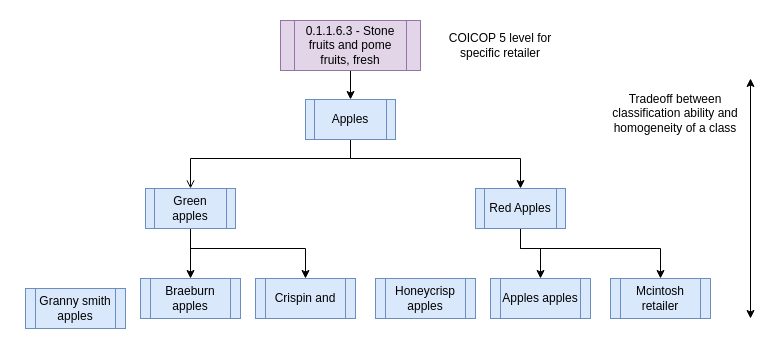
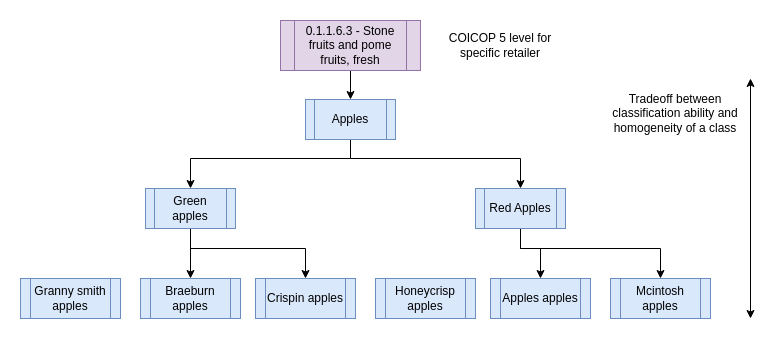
  <mxCell id="0" />
  <mxCell id="1" parent="0" />
- <mxCell id="2" style="edgeStyle=orthogonalEdgeStyle;rounded=0;orthogonalLoop=1;jettySize=auto;html=1;endArrow=open;" edge="1" parent="1" source="4" target="7"><mxGeometry relative="1" as="geometry"><Array as="points"><mxPoint x="350" y="158" /><mxPoint x="190" y="158" /></Array></mxGeometry></mxCell>
+ <mxCell id="2" style="edgeStyle=orthogonalEdgeStyle;rounded=0;orthogonalLoop=1;jettySize=auto;html=1;" edge="1" parent="1" source="4" target="7"><mxGeometry relative="1" as="geometry"><Array as="points"><mxPoint x="350" y="158" /><mxPoint x="190" y="158" /></Array></mxGeometry></mxCell>
  <mxCell id="3" style="edgeStyle=orthogonalEdgeStyle;rounded=0;orthogonalLoop=1;jettySize=auto;html=1;" edge="1" parent="1" source="4" target="10"><mxGeometry relative="1" as="geometry"><Array as="points"><mxPoint x="350" y="158" /><mxPoint x="520" y="158" /></Array></mxGeometry></mxCell>
  <mxCell id="4" value="Apples" style="shape=process;whiteSpace=wrap;html=1;backgroundOutline=1;fillColor=#dae8fc;strokeColor=#6c8ebf;fontColor=#000000;" vertex="1" parent="1"><mxGeometry x="305" y="99" width="90" height="40" as="geometry" /></mxCell>
  <mxCell id="5" style="edgeStyle=orthogonalEdgeStyle;rounded=0;orthogonalLoop=1;jettySize=auto;html=1;entryX=0.5;entryY=0;entryDx=0;entryDy=0;" edge="1" parent="1" source="7" target="12"><mxGeometry relative="1" as="geometry"><Array as="points"><mxPoint x="190" y="238" /><mxPoint x="190" y="238" /></Array></mxGeometry></mxCell>
  <mxCell id="6" style="edgeStyle=orthogonalEdgeStyle;rounded=0;orthogonalLoop=1;jettySize=auto;html=1;" edge="1" parent="1" source="7" target="13"><mxGeometry relative="1" as="geometry"><Array as="points"><mxPoint x="190" y="248" /><mxPoint x="305" y="248" /></Array></mxGeometry></mxCell>
  <mxCell id="7" value="Green apples" style="shape=process;whiteSpace=wrap;html=1;backgroundOutline=1;fillColor=#dae8fc;strokeColor=#6c8ebf;fontColor=#000000;" vertex="1" parent="1"><mxGeometry x="145" y="188" width="90" height="40" as="geometry" /></mxCell>
  <mxCell id="8" style="edgeStyle=orthogonalEdgeStyle;rounded=0;orthogonalLoop=1;jettySize=auto;html=1;entryX=0.5;entryY=0;entryDx=0;entryDy=0;" edge="1" parent="1" source="10" target="15"><mxGeometry relative="1" as="geometry"><Array as="points"><mxPoint x="520" y="248" /><mxPoint x="540" y="248" /></Array></mxGeometry></mxCell>
  <mxCell id="9" style="edgeStyle=orthogonalEdgeStyle;rounded=0;orthogonalLoop=1;jettySize=auto;html=1;" edge="1" parent="1" source="10" target="16"><mxGeometry relative="1" as="geometry"><Array as="points"><mxPoint x="520" y="248" /><mxPoint x="660" y="248" /></Array></mxGeometry></mxCell>
  <mxCell id="10" value="Red Apples" style="shape=process;whiteSpace=wrap;html=1;backgroundOutline=1;fillColor=#dae8fc;strokeColor=#6c8ebf;fontColor=#000000;" vertex="1" parent="1"><mxGeometry x="475" y="188" width="90" height="40" as="geometry" /></mxCell>
- <mxCell id="11" value="Granny smith apples" style="shape=process;whiteSpace=wrap;html=1;backgroundOutline=1;fillColor=#dae8fc;strokeColor=#6c8ebf;fontColor=#000000;" vertex="1" parent="1"><mxGeometry x="25" y="288" width="100" height="40" as="geometry" /></mxCell>
+ <mxCell id="11" value="Granny smith apples" style="shape=process;whiteSpace=wrap;html=1;backgroundOutline=1;fillColor=#dae8fc;strokeColor=#6c8ebf;fontColor=#000000;" vertex="1" parent="1"><mxGeometry x="20" y="278" width="100" height="40" as="geometry" /></mxCell>
  <mxCell id="12" value="Braeburn apples" style="shape=process;whiteSpace=wrap;html=1;backgroundOutline=1;fillColor=#dae8fc;strokeColor=#6c8ebf;fontColor=#000000;" vertex="1" parent="1"><mxGeometry x="140" y="278" width="100" height="40" as="geometry" /></mxCell>
- <mxCell id="13" value="Crispin and" style="shape=process;whiteSpace=wrap;html=1;backgroundOutline=1;fillColor=#dae8fc;strokeColor=#6c8ebf;fontColor=#000000;" vertex="1" parent="1"><mxGeometry x="255" y="278" width="100" height="40" as="geometry" /></mxCell>
+ <mxCell id="13" value="Crispin apples" style="shape=process;whiteSpace=wrap;html=1;backgroundOutline=1;fillColor=#dae8fc;strokeColor=#6c8ebf;fontColor=#000000;" vertex="1" parent="1"><mxGeometry x="255" y="278" width="100" height="40" as="geometry" /></mxCell>
  <mxCell id="14" value="Honeycrisp apples" style="shape=process;whiteSpace=wrap;html=1;backgroundOutline=1;fillColor=#dae8fc;strokeColor=#6c8ebf;fontColor=#000000;" vertex="1" parent="1"><mxGeometry x="375" y="278" width="100" height="40" as="geometry" /></mxCell>
  <mxCell id="15" value="Apples apples" style="shape=process;whiteSpace=wrap;html=1;backgroundOutline=1;fillColor=#dae8fc;strokeColor=#6c8ebf;fontColor=#000000;" vertex="1" parent="1"><mxGeometry x="490" y="278" width="100" height="40" as="geometry" /></mxCell>
- <mxCell id="16" value="Mcintosh retailer" style="shape=process;whiteSpace=wrap;html=1;backgroundOutline=1;fillColor=#dae8fc;strokeColor=#6c8ebf;fontColor=#000000;" vertex="1" parent="1"><mxGeometry x="610" y="278" width="100" height="40" as="geometry" /></mxCell>
+ <mxCell id="16" value="Mcintosh apples" style="shape=process;whiteSpace=wrap;html=1;backgroundOutline=1;fillColor=#dae8fc;strokeColor=#6c8ebf;fontColor=#000000;" vertex="1" parent="1"><mxGeometry x="610" y="278" width="100" height="40" as="geometry" /></mxCell>
  <mxCell id="17" style="edgeStyle=orthogonalEdgeStyle;rounded=0;orthogonalLoop=1;jettySize=auto;html=1;entryX=0.5;entryY=0;entryDx=0;entryDy=0;" edge="1" parent="1" source="18" target="4"><mxGeometry relative="1" as="geometry" /></mxCell>
  <mxCell id="18" value="0.1.1.6.3 -&amp;nbsp;Stone fruits and pome fruits, fresh " style="shape=process;whiteSpace=wrap;html=1;backgroundOutline=1;fillColor=#e1d5e7;strokeColor=#9673a6;fontColor=#000000;" vertex="1" parent="1"><mxGeometry x="280" y="20" width="140" height="50" as="geometry" /></mxCell>
  <mxCell id="19" value="" style="endArrow=classic;html=1;rounded=0;startArrow=classic;startFill=1;" edge="1" parent="1"><mxGeometry width="50" height="50" relative="1" as="geometry"><mxPoint x="750" y="78" as="sourcePoint" /><mxPoint x="750" y="318" as="targetPoint" /></mxGeometry></mxCell>
  <mxCell id="20" value="COICOP 5 level for specific retailer" style="text;html=1;align=center;verticalAlign=middle;whiteSpace=wrap;rounded=0;" vertex="1" parent="1"><mxGeometry x="435" y="30" width="130" height="30" as="geometry" /></mxCell>
  <mxCell id="21" value="Tradeoff between classification ability and homogeneity of a class" style="text;html=1;align=center;verticalAlign=middle;whiteSpace=wrap;rounded=0;" vertex="1" parent="1"><mxGeometry x="610" y="88" width="130" height="50" as="geometry" /></mxCell>
